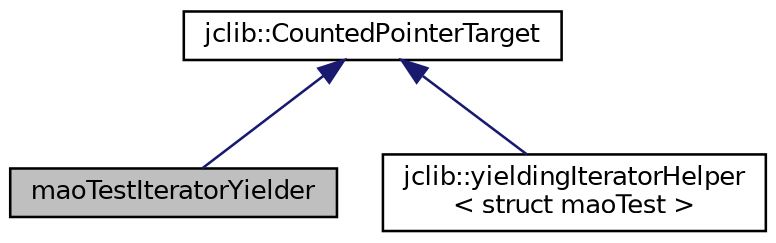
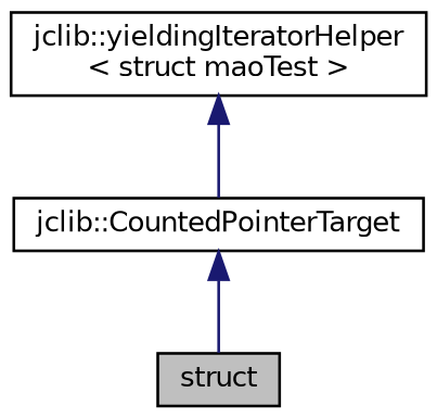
  digraph {
    node [color=black fillcolor=white fontname=Helvetica fontsize=10 shape=record style=filled]
    edge [color=midnightblue dir=back fontname=Helvetica fontsize=10 labelfontname=Helvetica labelfontsize=10 style=solid]
-   n1 [fillcolor=grey75 fontcolor=black height=0.2 label=maoTestIteratorYielder width=0.4]
+   n1 [fillcolor=grey75 fontcolor=black height=0.2 label=struct width=0.4]
    n2 [height=0.2 label="jclib::yieldingIteratorHelper\l\< struct maoTest \>" width=0.4]
    n3 [height=0.2 label="jclib::CountedPointerTarget" width=0.4]
    n3 -> n1
-   n3 -> n2
+   n2 -> n3
  }
